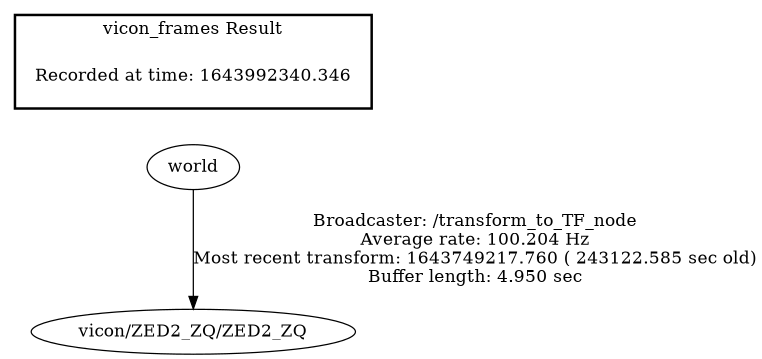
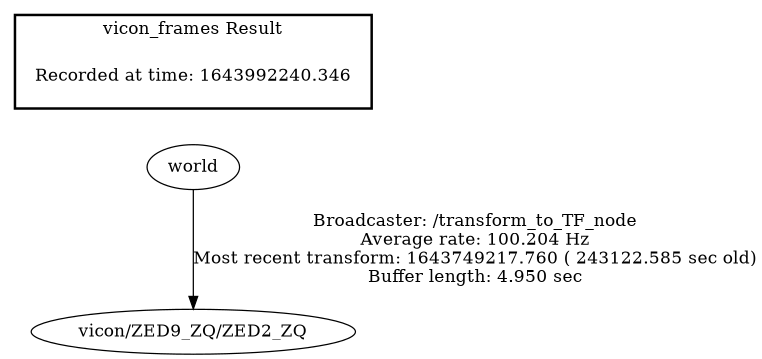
  digraph {
-   "Recorded at time: 1643992340.346" [shape=plaintext]
+   "Recorded at time: 1643992340.346" [shape=plaintext label="Recorded at time: 1643992240.346"]
    world
-   "vicon/ZED2_ZQ/ZED2_ZQ"
+   "vicon/ZED2_ZQ/ZED2_ZQ" [label="vicon/ZED9_ZQ/ZED2_ZQ"]
    subgraph cluster_1 {
      color=black
      label="vicon_frames Result"
      style=bold
      "Recorded at time: 1643992340.346"
    }
    "Recorded at time: 1643992340.346" -> world [style=invis]
    world -> "vicon/ZED2_ZQ/ZED2_ZQ" [label="Broadcaster: /transform_to_TF_node\nAverage rate: 100.204 Hz\nMost recent transform: 1643749217.760 ( 243122.585 sec old)\nBuffer length: 4.950 sec\n"]
  }
